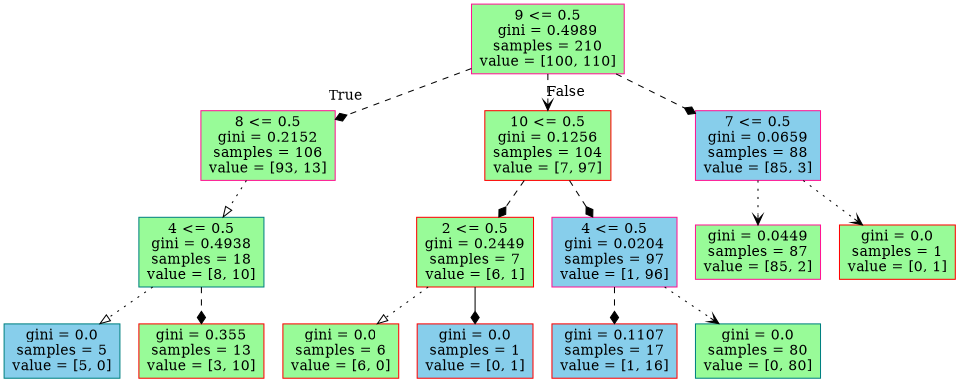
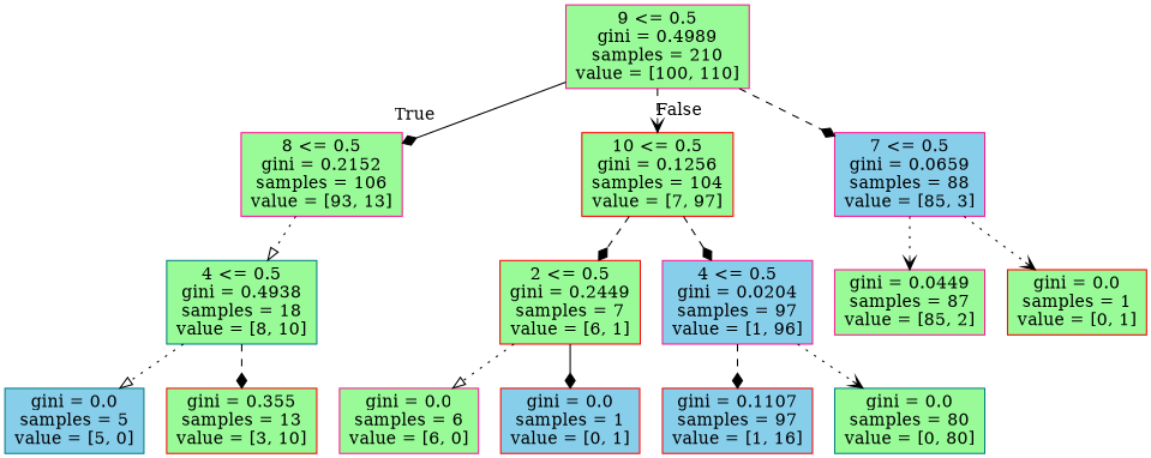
  digraph {
    node [color=deeppink fillcolor=palegreen shape=box style=filled]
    edge [arrowhead=diamond style=dashed]
    n1 [label="9 <= 0.5\ngini = 0.4989\nsamples = 210\nvalue = [100, 110]"]
    n2 [label="8 <= 0.5\ngini = 0.2152\nsamples = 106\nvalue = [93, 13]"]
    n3 [color=red label="10 <= 0.5\ngini = 0.1256\nsamples = 104\nvalue = [7, 97]"]
    n4 [fillcolor=skyblue label="7 <= 0.5\ngini = 0.0659\nsamples = 88\nvalue = [85, 3]"]
    n5 [color=teal label="4 <= 0.5\ngini = 0.4938\nsamples = 18\nvalue = [8, 10]"]
    n6 [color=red label="2 <= 0.5\ngini = 0.2449\nsamples = 7\nvalue = [6, 1]"]
    n7 [fillcolor=skyblue label="4 <= 0.5\ngini = 0.0204\nsamples = 97\nvalue = [1, 96]"]
    n8 [label="gini = 0.0449\nsamples = 87\nvalue = [85, 2]"]
    n9 [color=red label="gini = 0.0\nsamples = 1\nvalue = [0, 1]"]
    n10 [color=teal fillcolor=skyblue label="gini = 0.0\nsamples = 5\nvalue = [5, 0]"]
    n11 [color=red label="gini = 0.355\nsamples = 13\nvalue = [3, 10]"]
-   n12 [color=red label="gini = 0.0\nsamples = 6\nvalue = [6, 0]"]
+   n12 [label="gini = 0.0\nsamples = 6\nvalue = [6, 0]"]
    n13 [color=red fillcolor=skyblue label="gini = 0.0\nsamples = 1\nvalue = [0, 1]"]
-   n14 [color=red fillcolor=skyblue label="gini = 0.1107\nsamples = 17\nvalue = [1, 16]"]
+   n14 [color=red fillcolor=skyblue label="gini = 0.1107\nsamples = 97\nvalue = [1, 16]"]
    n15 [color=teal label="gini = 0.0\nsamples = 80\nvalue = [0, 80]"]
-   n1 -> n2 [headlabel=True labelangle=45 labeldistance=2.5]
+   n1 -> n2 [headlabel=True labelangle=45 labeldistance=2.5 style=solid]
    n1 -> n3 [arrowhead=vee headlabel=False labelangle=-45 labeldistance=2.5]
    n1 -> n4
    n2 -> n5 [arrowhead=onormal style=dotted]
    n3 -> n6
    n3 -> n7
    n4 -> n8 [arrowhead=vee style=dotted]
    n4 -> n9 [arrowhead=vee style=dotted]
    n5 -> n10 [arrowhead=onormal style=dotted]
    n5 -> n11
    n6 -> n12 [arrowhead=onormal style=dotted]
    n6 -> n13 [style=solid]
    n7 -> n14
    n7 -> n15 [arrowhead=vee style=dotted]
  }
